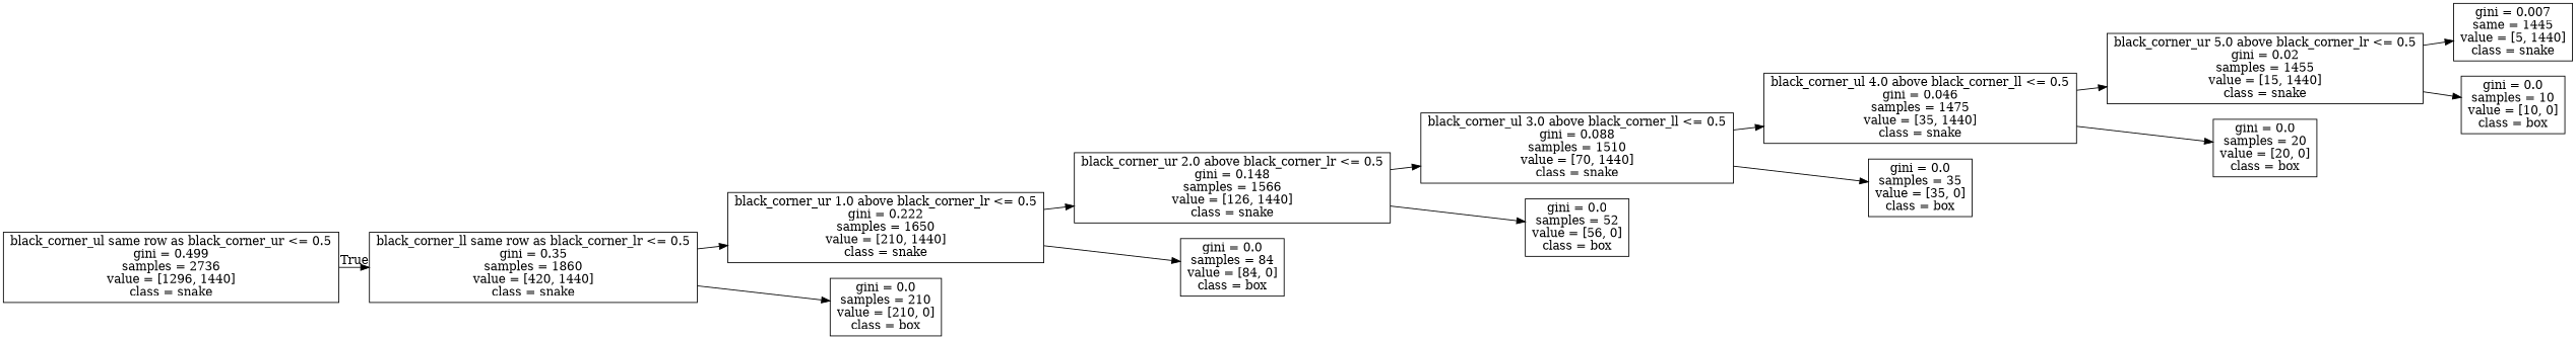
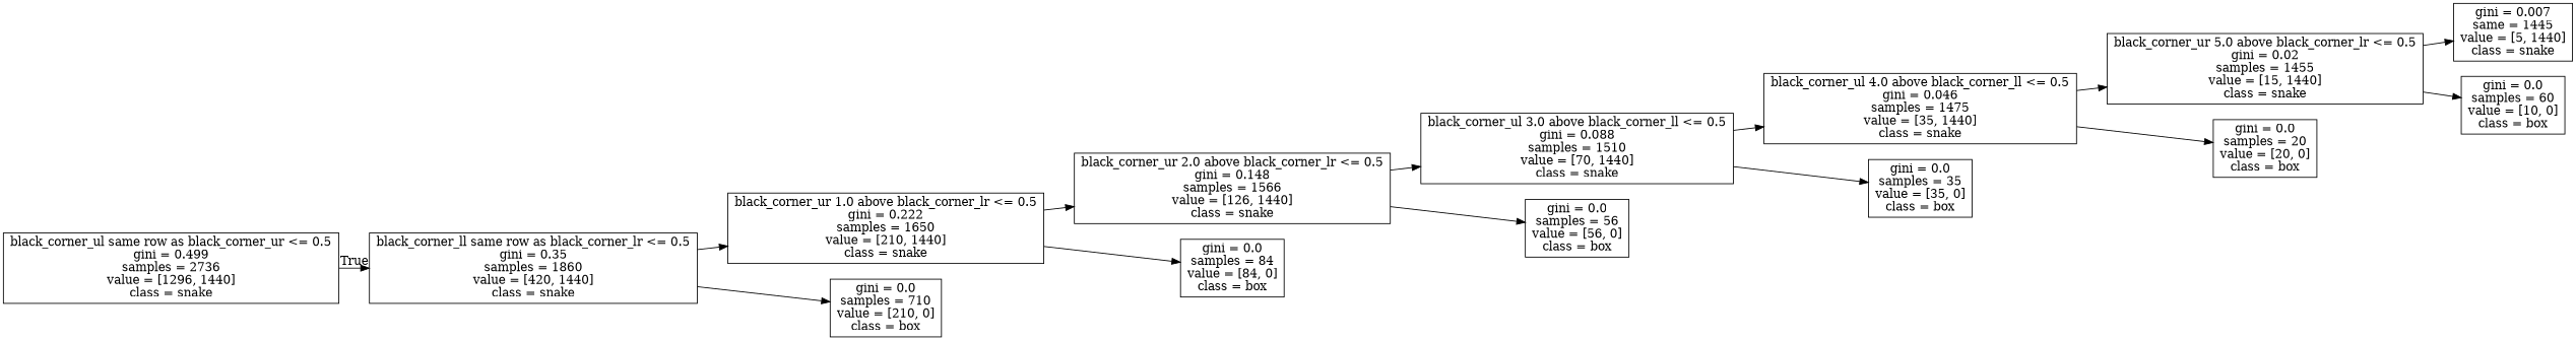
  digraph {
    rankdir=LR
    node [shape=box]
    n1 [label="black_corner_ul same row as black_corner_ur <= 0.5\ngini = 0.499\nsamples = 2736\nvalue = [1296, 1440]\nclass = snake"]
    n2 [label="black_corner_ll same row as black_corner_lr <= 0.5\ngini = 0.35\nsamples = 1860\nvalue = [420, 1440]\nclass = snake"]
    n3 [label="black_corner_ur 1.0 above black_corner_lr <= 0.5\ngini = 0.222\nsamples = 1650\nvalue = [210, 1440]\nclass = snake"]
-   n4 [label="gini = 0.0\nsamples = 210\nvalue = [210, 0]\nclass = box"]
+   n4 [label="gini = 0.0\nsamples = 710\nvalue = [210, 0]\nclass = box"]
    n5 [label="black_corner_ur 2.0 above black_corner_lr <= 0.5\ngini = 0.148\nsamples = 1566\nvalue = [126, 1440]\nclass = snake"]
    n6 [label="gini = 0.0\nsamples = 84\nvalue = [84, 0]\nclass = box"]
    n7 [label="black_corner_ul 3.0 above black_corner_ll <= 0.5\ngini = 0.088\nsamples = 1510\nvalue = [70, 1440]\nclass = snake"]
-   n8 [label="gini = 0.0\nsamples = 52\nvalue = [56, 0]\nclass = box"]
+   n8 [label="gini = 0.0\nsamples = 56\nvalue = [56, 0]\nclass = box"]
    n9 [label="black_corner_ul 4.0 above black_corner_ll <= 0.5\ngini = 0.046\nsamples = 1475\nvalue = [35, 1440]\nclass = snake"]
    n10 [label="gini = 0.0\nsamples = 35\nvalue = [35, 0]\nclass = box"]
    n11 [label="black_corner_ur 5.0 above black_corner_lr <= 0.5\ngini = 0.02\nsamples = 1455\nvalue = [15, 1440]\nclass = snake"]
    n12 [label="gini = 0.0\nsamples = 20\nvalue = [20, 0]\nclass = box"]
    n13 [label="gini = 0.007\nsame = 1445\nvalue = [5, 1440]\nclass = snake"]
-   n14 [label="gini = 0.0\nsamples = 10\nvalue = [10, 0]\nclass = box"]
+   n14 [label="gini = 0.0\nsamples = 60\nvalue = [10, 0]\nclass = box"]
    n1 -> n2 [headlabel=True labelangle=45 labeldistance=2.5]
    n2 -> n3
    n2 -> n4
    n3 -> n5
    n3 -> n6
    n5 -> n7
    n5 -> n8
    n7 -> n9
    n7 -> n10
    n9 -> n11
    n9 -> n12
    n11 -> n13
    n11 -> n14
  }
